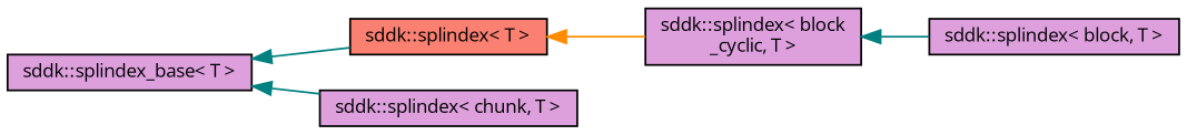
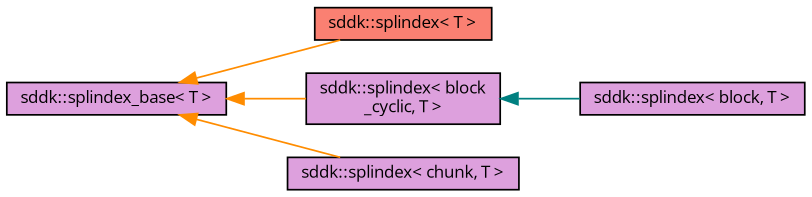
  digraph {
    fontname="Open Sans"
    rankdir=LR
    node [color=black fillcolor=plum fontname="Open Sans" fontsize=10 shape=record style=filled]
    edge [color=darkorange dir=back fontname="Open Sans" fontsize=10 labelfontname=Helvetica labelfontsize=10 style=solid]
    n1 [fontcolor=black height=0.2 label="sddk::splindex_base\< T \>" width=0.4]
    n2 [fillcolor=salmon height=0.2 label="sddk::splindex\< T \>" width=0.4]
    n3 [height=0.2 label="sddk::splindex\< block\l_cyclic, T \>" width=0.4]
    n4 [height=0.2 label="sddk::splindex\< chunk, T \>" width=0.4]
    n5 [height=0.2 label="sddk::splindex\< block, T \>" width=0.4]
-   n1 -> n2 [color=teal]
-   n2 -> n3
-   n1 -> n4 [color=teal]
+   n1 -> n2
+   n1 -> n3
+   n1 -> n4
    n3 -> n5 [color=teal]
  }
